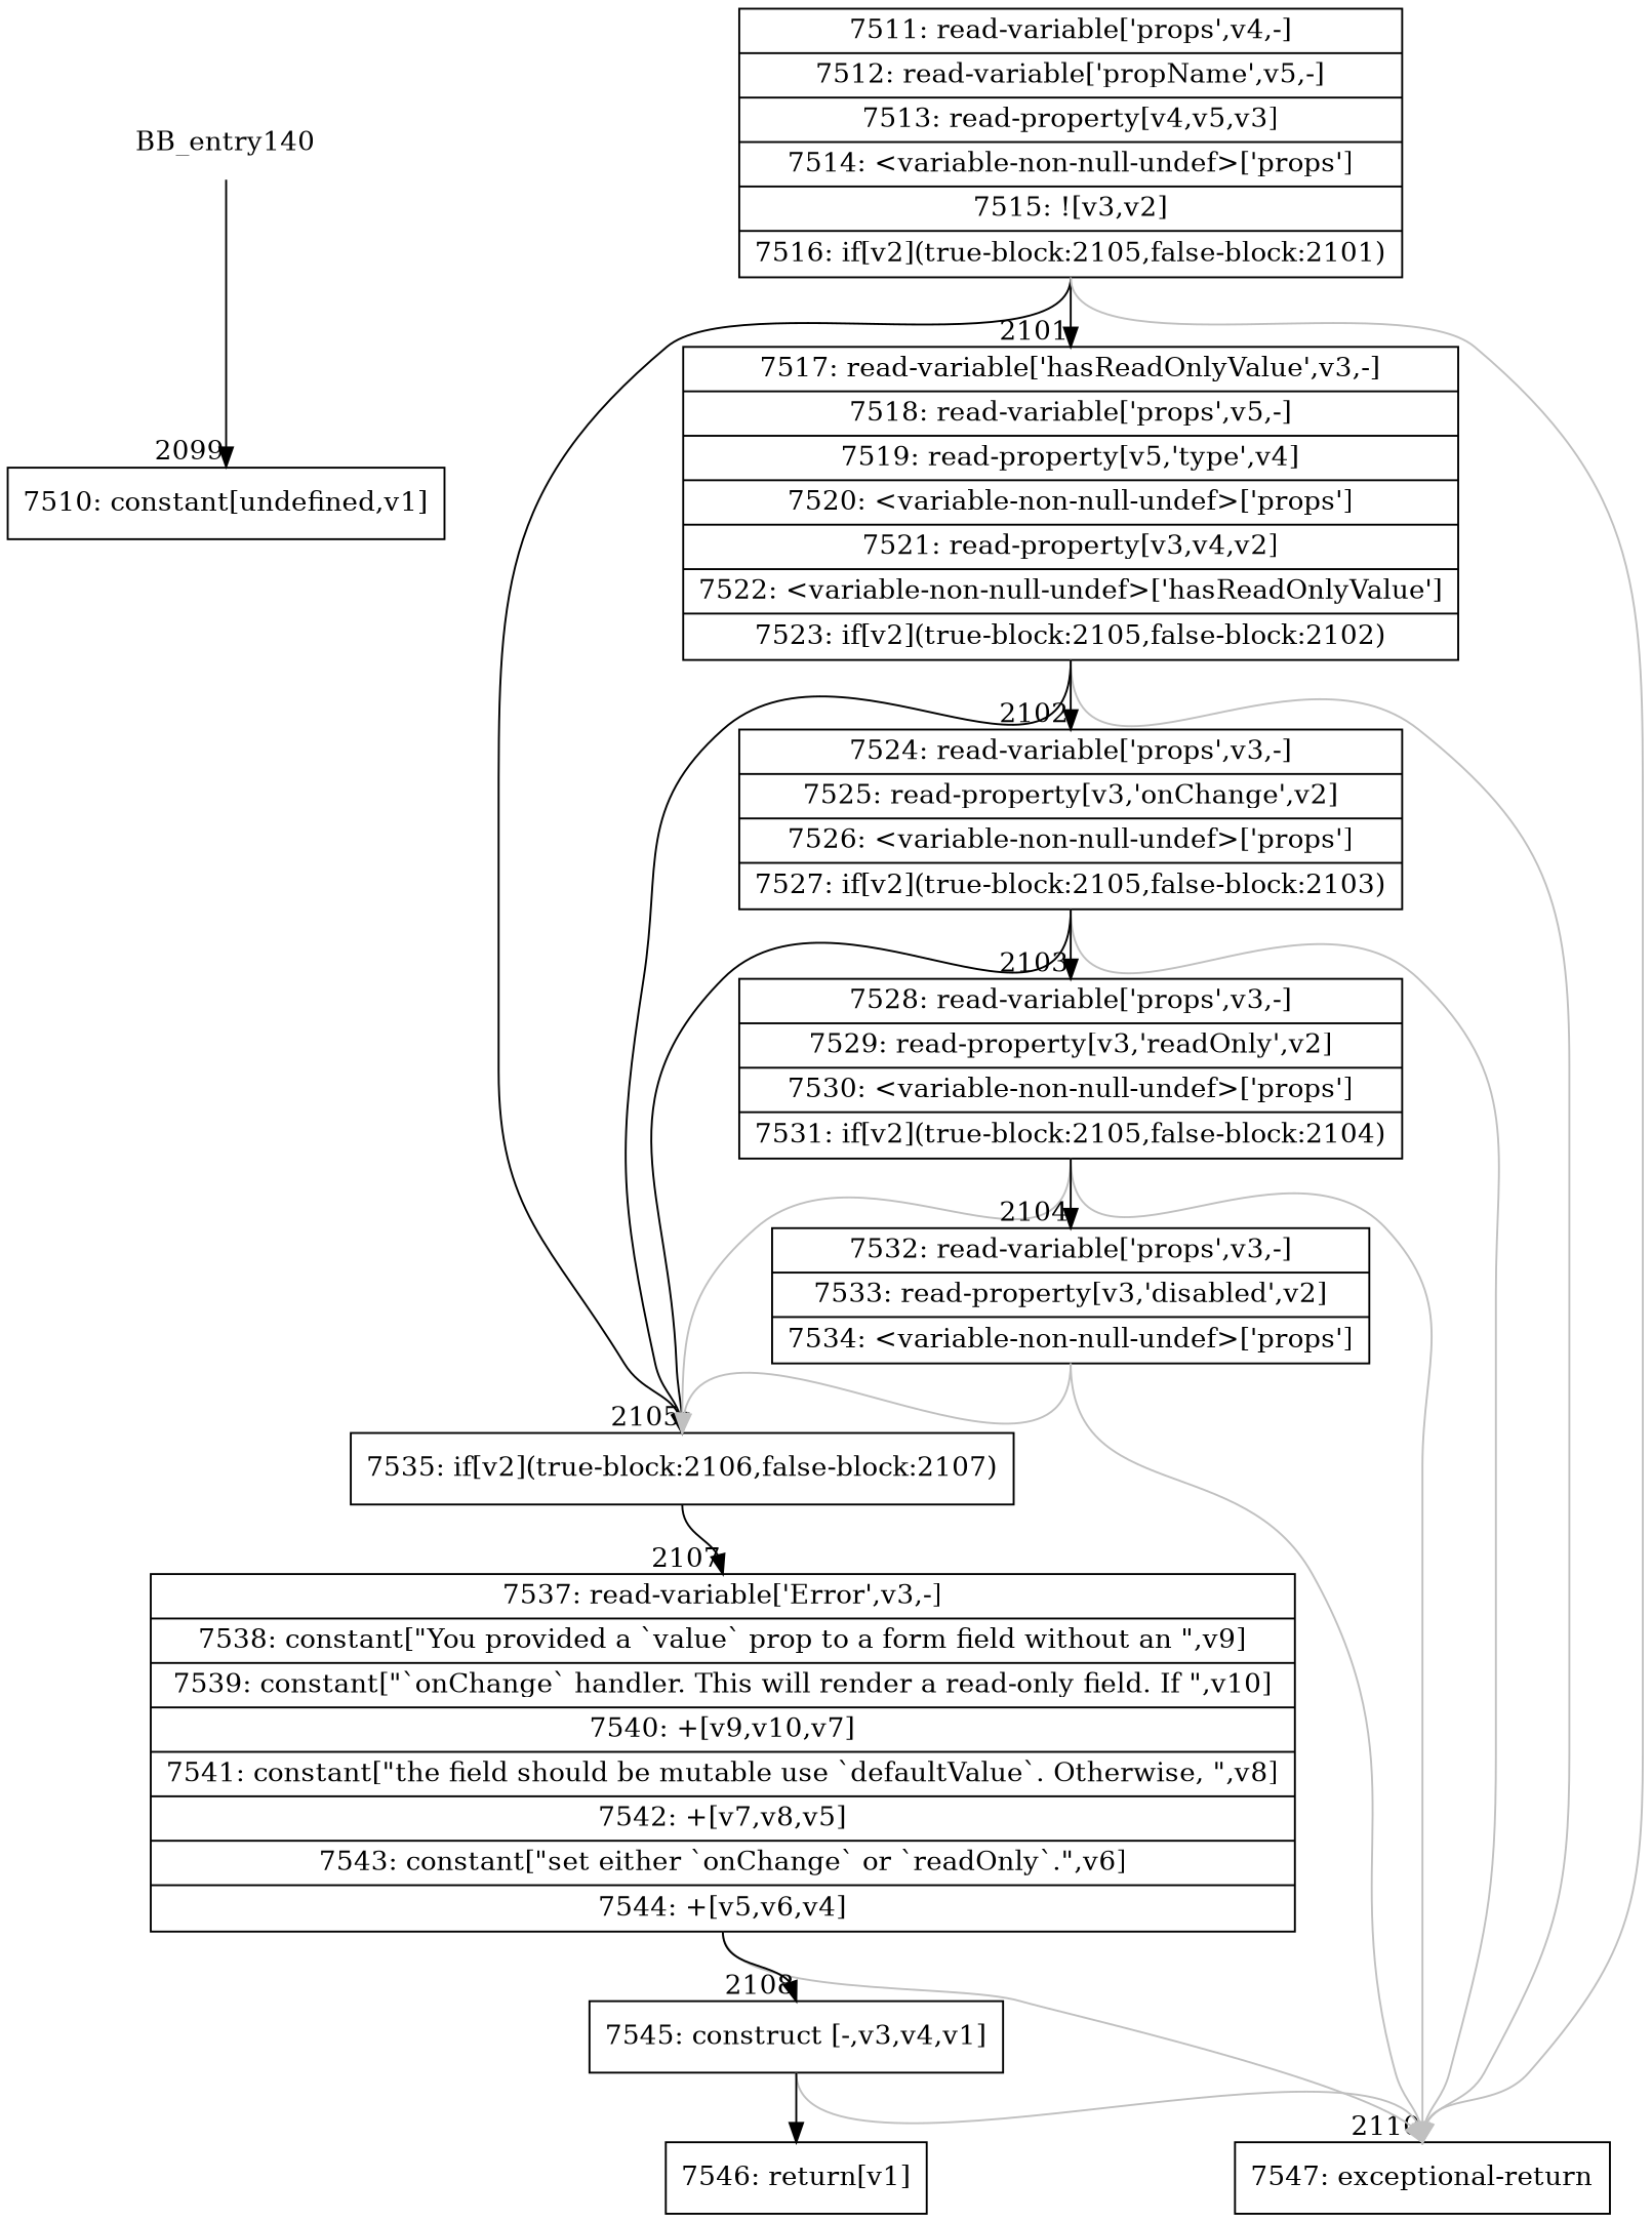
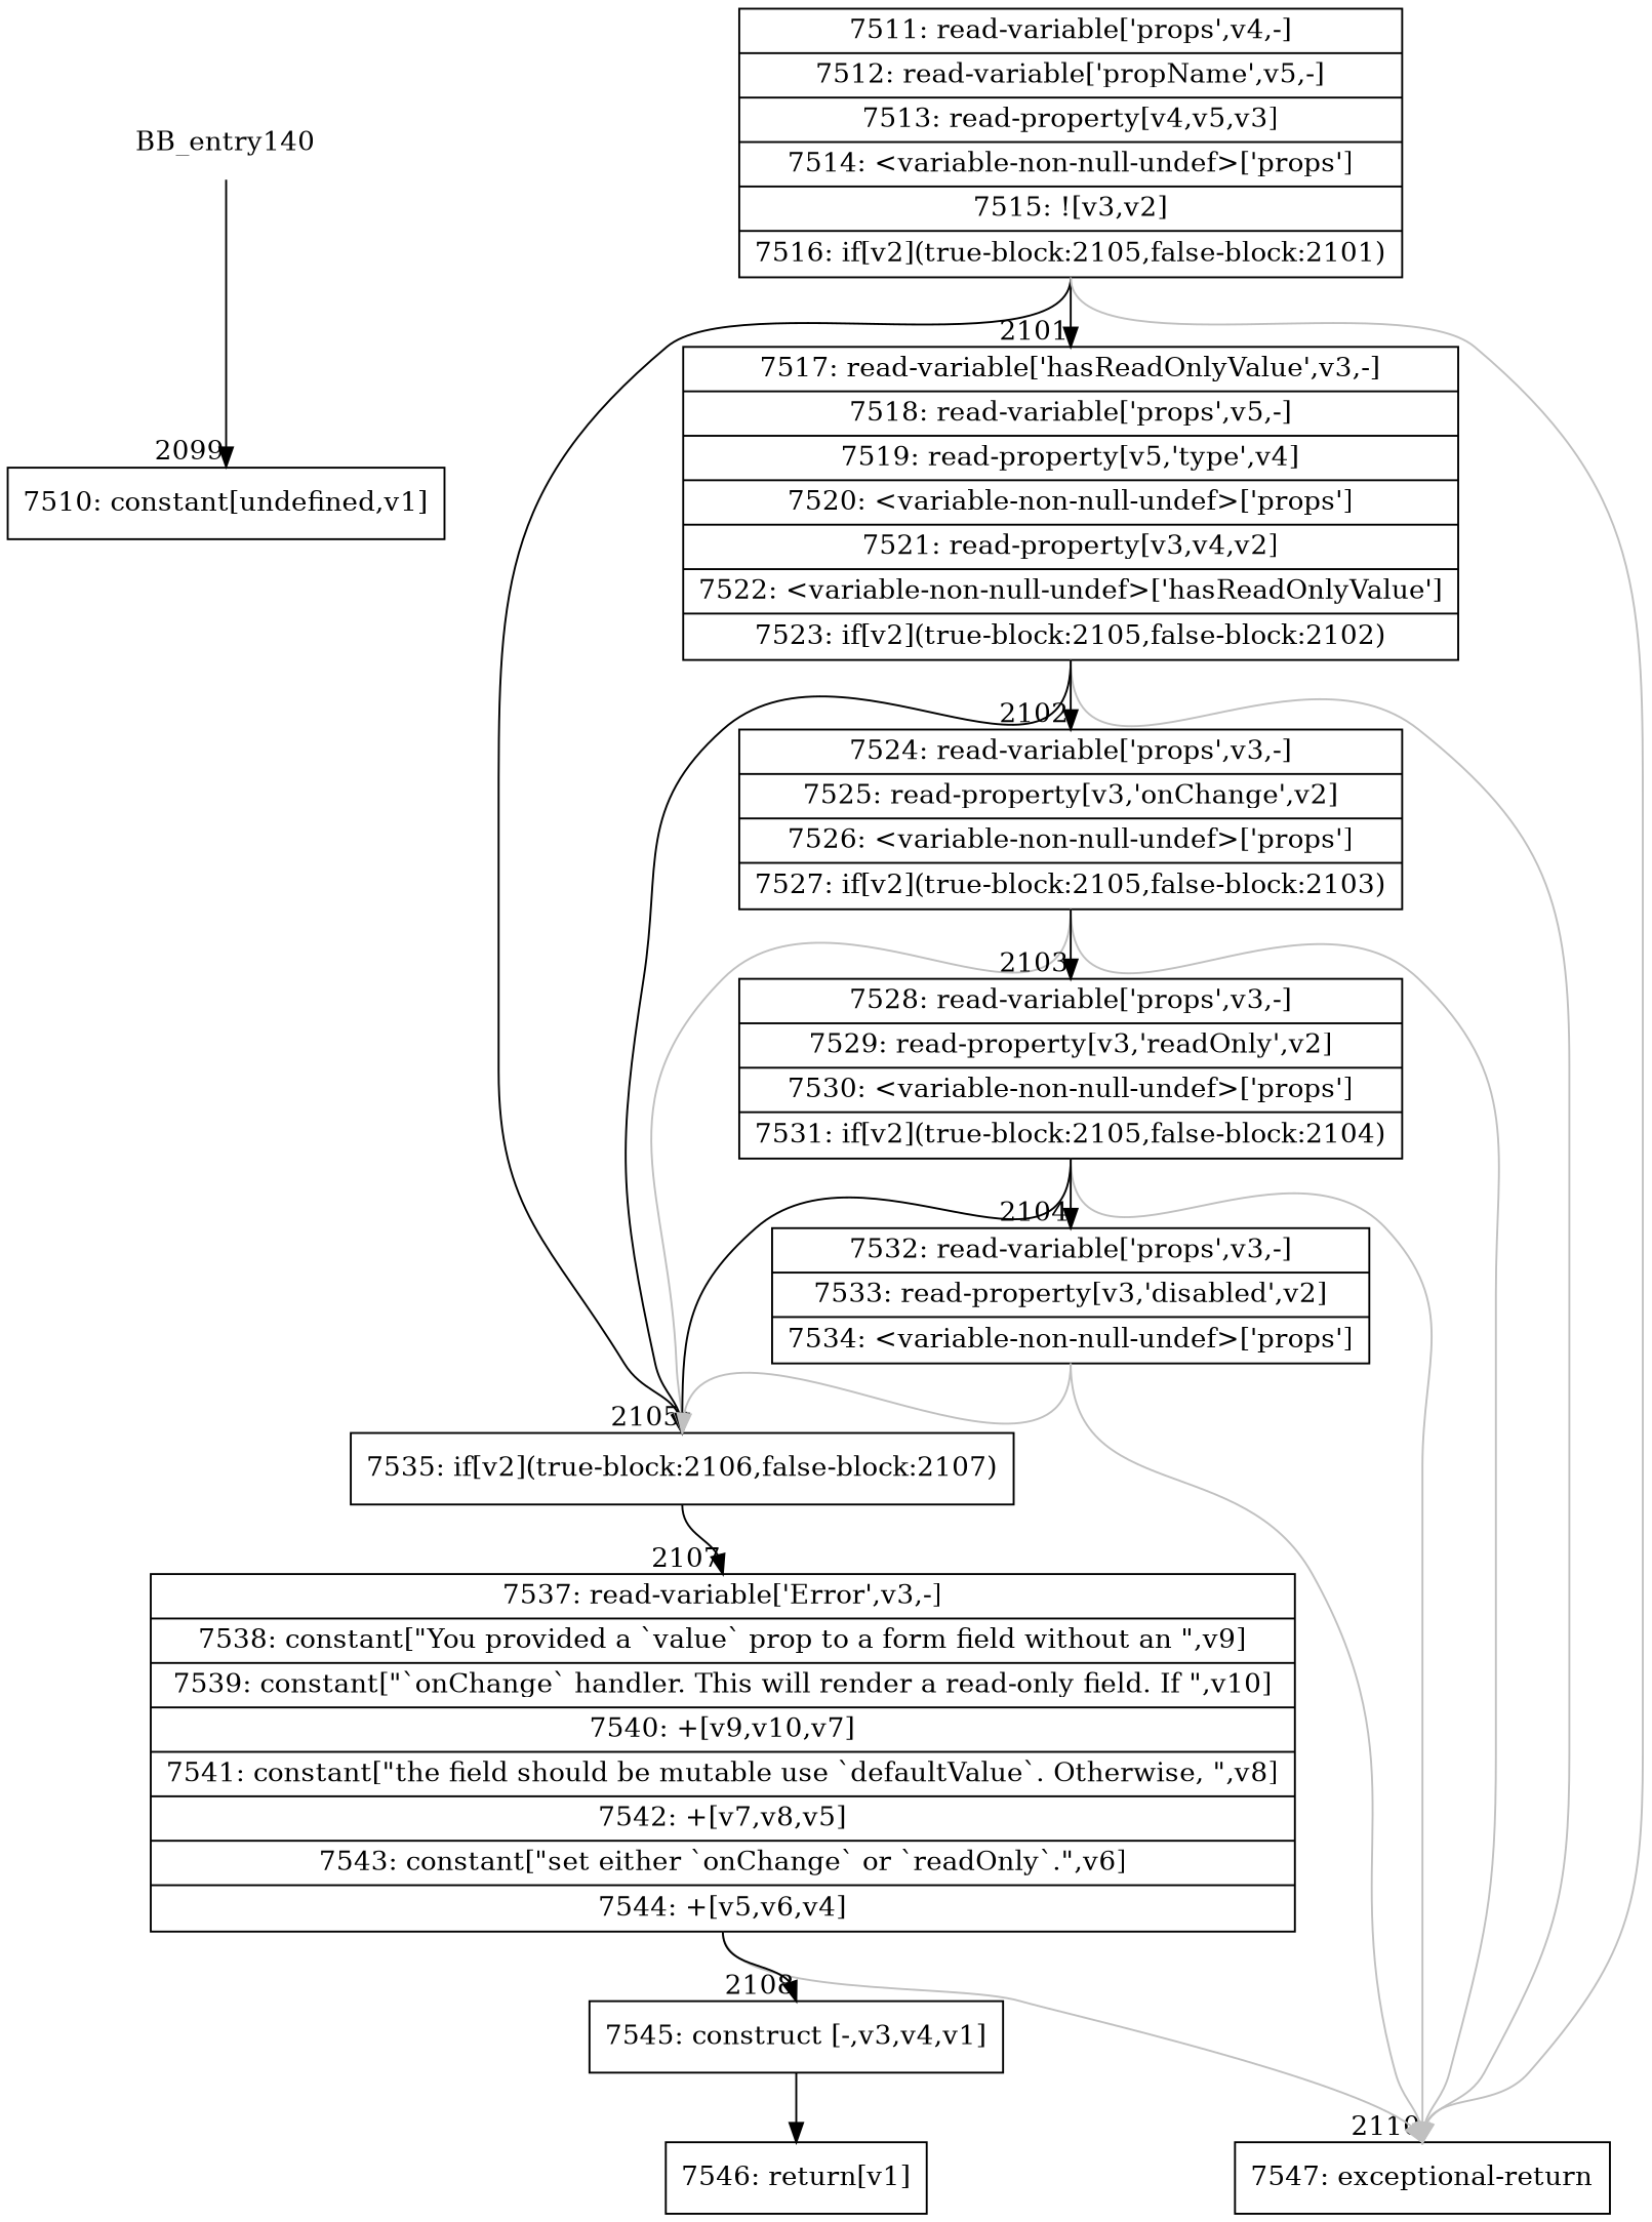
  digraph {
    rankdir=TD
    node [shape=record]
    edge [headport=n tailport=s]
    n1 [label=BB_entry140 shape=none]
    n2 [label="{7510: constant[undefined,v1]}"]
    n3 [label="{7511: read-variable['props',v4,-]|7512: read-variable['propName',v5,-]|7513: read-property[v4,v5,v3]|7514: \<variable-non-null-undef\>['props']|7515: ![v3,v2]|7516: if[v2](true-block:2105,false-block:2101)}"]
    n4 [label="{7535: if[v2](true-block:2106,false-block:2107)}"]
    n5 [label="{7517: read-variable['hasReadOnlyValue',v3,-]|7518: read-variable['props',v5,-]|7519: read-property[v5,'type',v4]|7520: \<variable-non-null-undef\>['props']|7521: read-property[v3,v4,v2]|7522: \<variable-non-null-undef\>['hasReadOnlyValue']|7523: if[v2](true-block:2105,false-block:2102)}"]
    n6 [label="{7547: exceptional-return}"]
    n7 [label="{7537: read-variable['Error',v3,-]|7538: constant[\"You provided a `value` prop to a form field without an \",v9]|7539: constant[\"`onChange` handler. This will render a read-only field. If \",v10]|7540: +[v9,v10,v7]|7541: constant[\"the field should be mutable use `defaultValue`. Otherwise, \",v8]|7542: +[v7,v8,v5]|7543: constant[\"set either `onChange` or `readOnly`.\",v6]|7544: +[v5,v6,v4]}"]
    n8 [label="{7524: read-variable['props',v3,-]|7525: read-property[v3,'onChange',v2]|7526: \<variable-non-null-undef\>['props']|7527: if[v2](true-block:2105,false-block:2103)}"]
    n9 [label="{7545: construct [-,v3,v4,v1]}"]
    n10 [label="{7528: read-variable['props',v3,-]|7529: read-property[v3,'readOnly',v2]|7530: \<variable-non-null-undef\>['props']|7531: if[v2](true-block:2105,false-block:2104)}"]
    n11 [label="{7532: read-variable['props',v3,-]|7533: read-property[v3,'disabled',v2]|7534: \<variable-non-null-undef\>['props']}"]
    n12 [label="{7546: return[v1]}"]
    n1 -> n2 [headlabel="    2099"]
    n3 -> n4 [headlabel="      2105"]
    n3 -> n5 [headlabel="      2101"]
    n3 -> n6 [color=gray headlabel="      2110"]
    n4 -> n7 [headlabel="      2107"]
    n5 -> n4
    n5 -> n6 [color=gray]
    n5 -> n8 [headlabel="      2102"]
    n7 -> n6 [color=gray]
    n7 -> n9 [headlabel="      2108"]
-   n8 -> n4
+   n8 -> n4 [color=gray]
    n8 -> n6 [color=gray]
    n8 -> n10 [headlabel="      2103"]
-   n9 -> n6 [color=gray]
    n9 -> n12
-   n10 -> n4 [color=gray]
+   n10 -> n4
    n10 -> n6 [color=gray]
    n10 -> n11 [headlabel="      2104"]
    n11 -> n4 [color=gray]
    n11 -> n6 [color=gray]
  }
